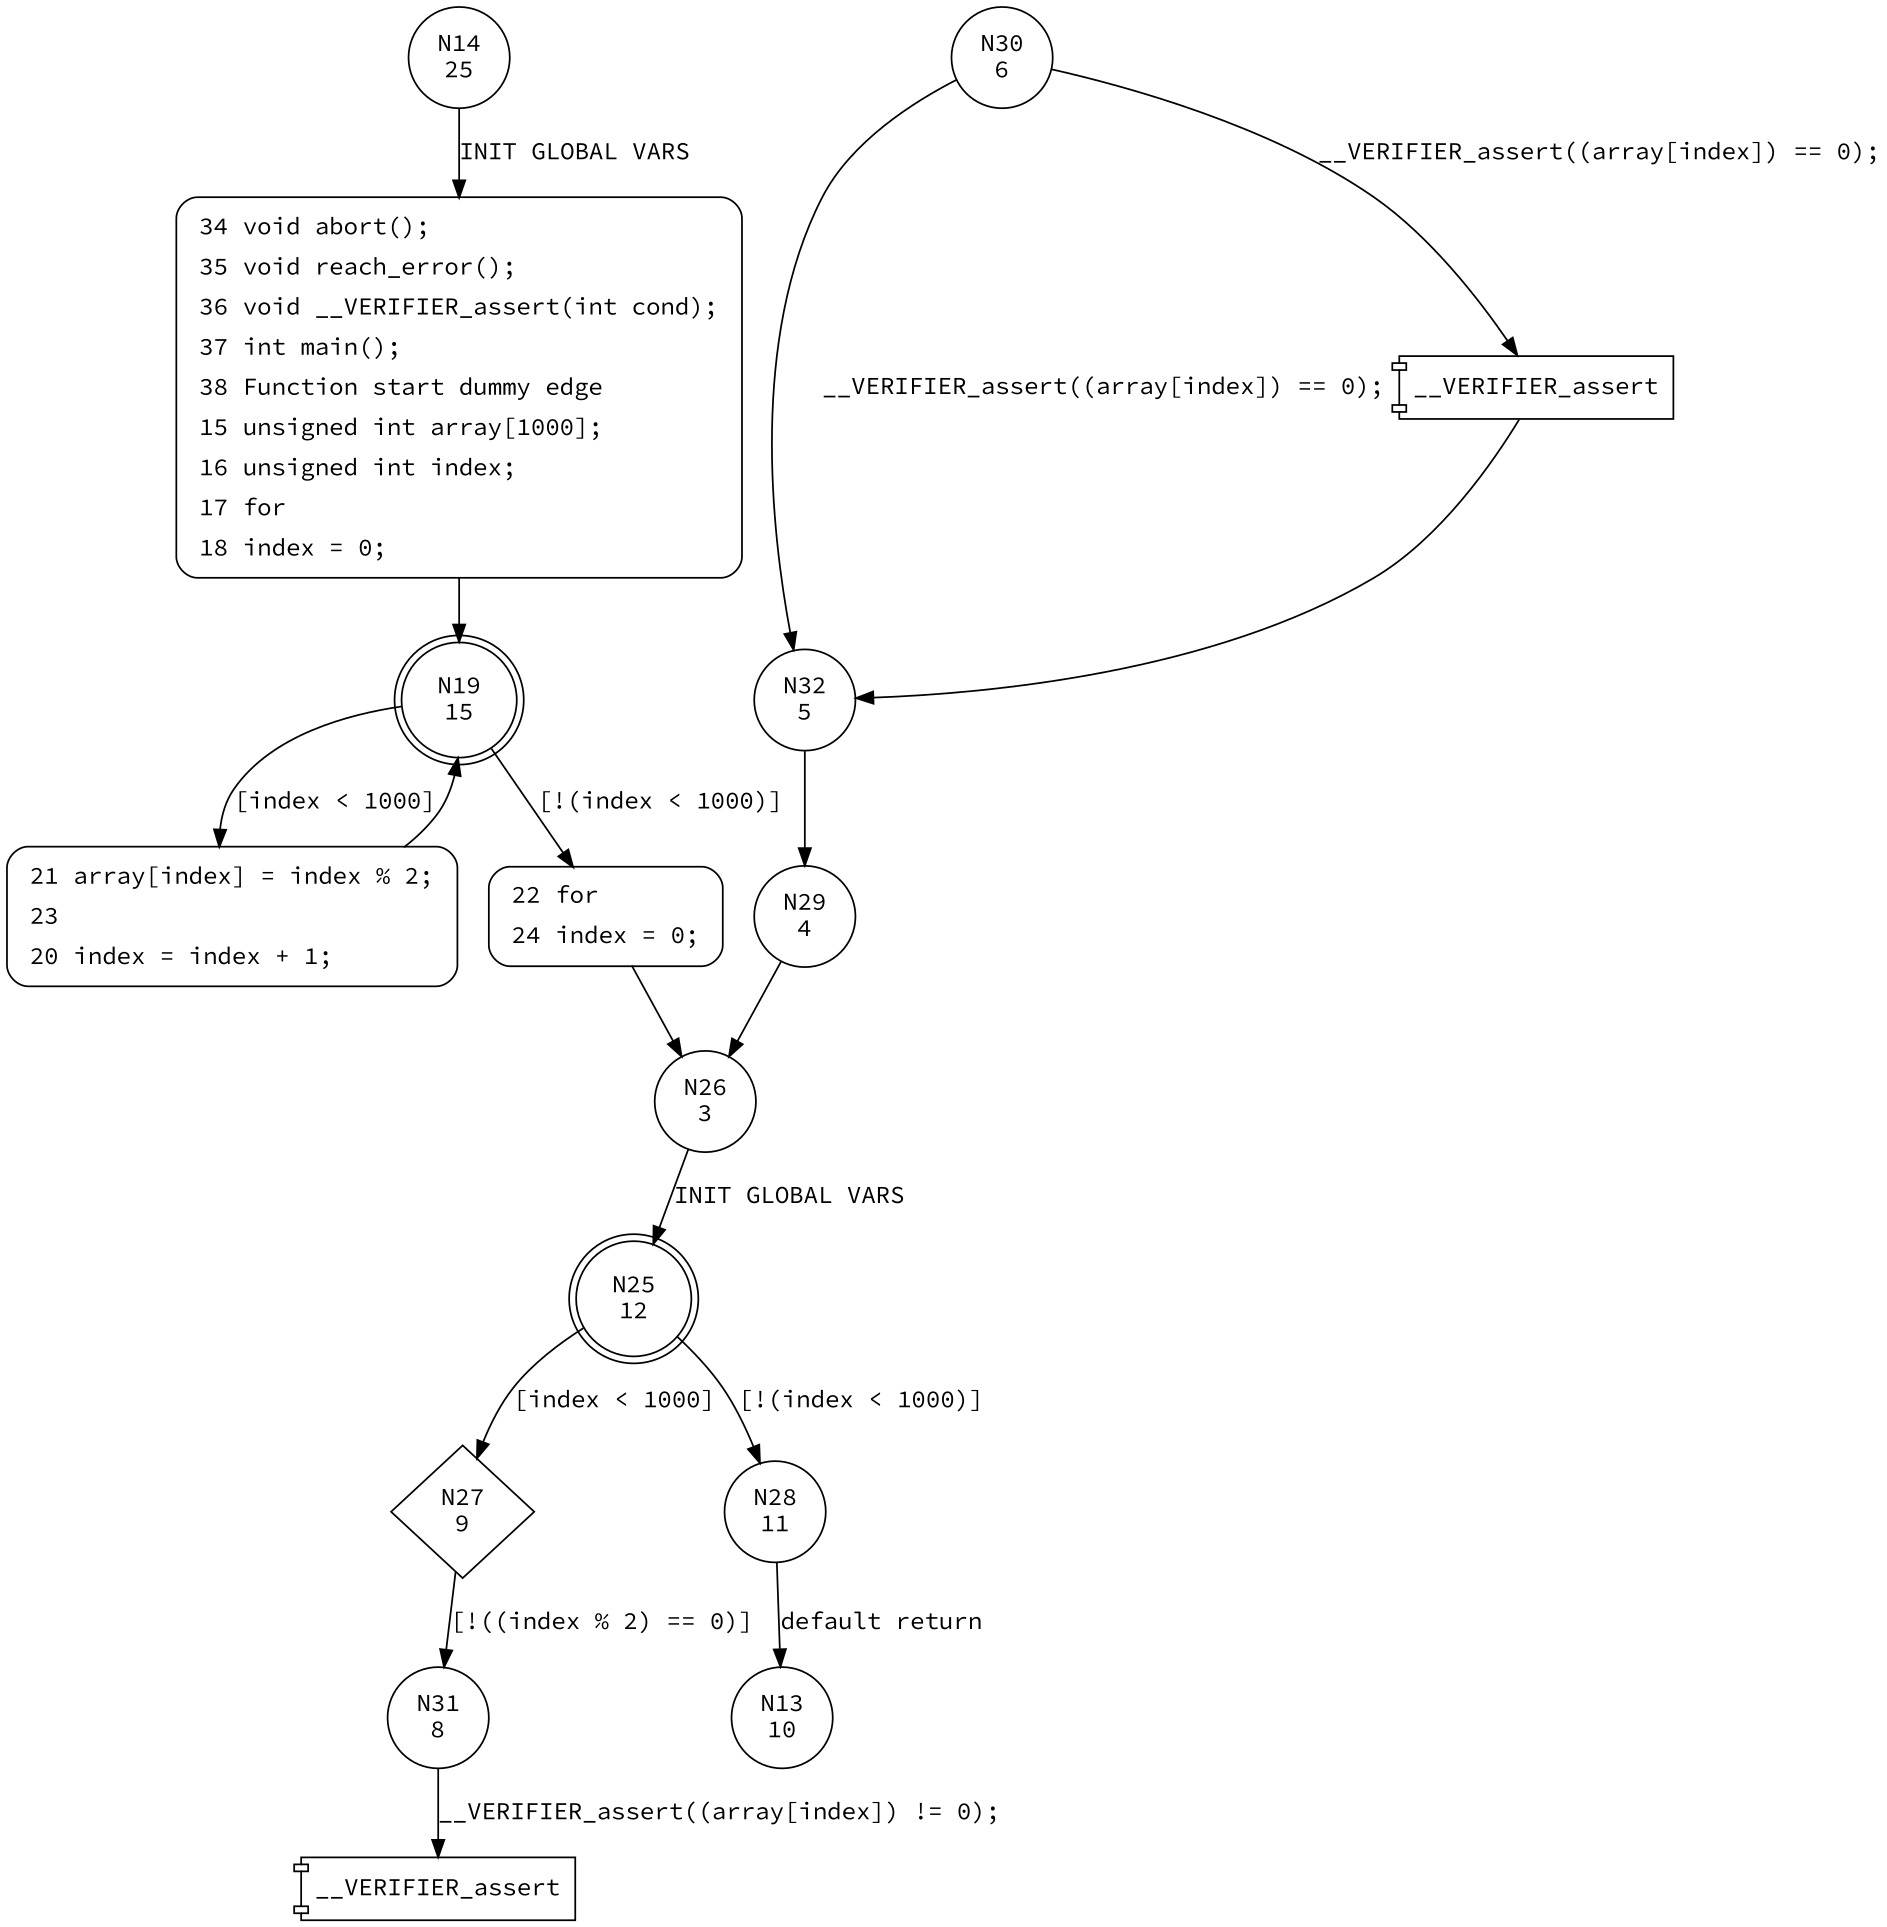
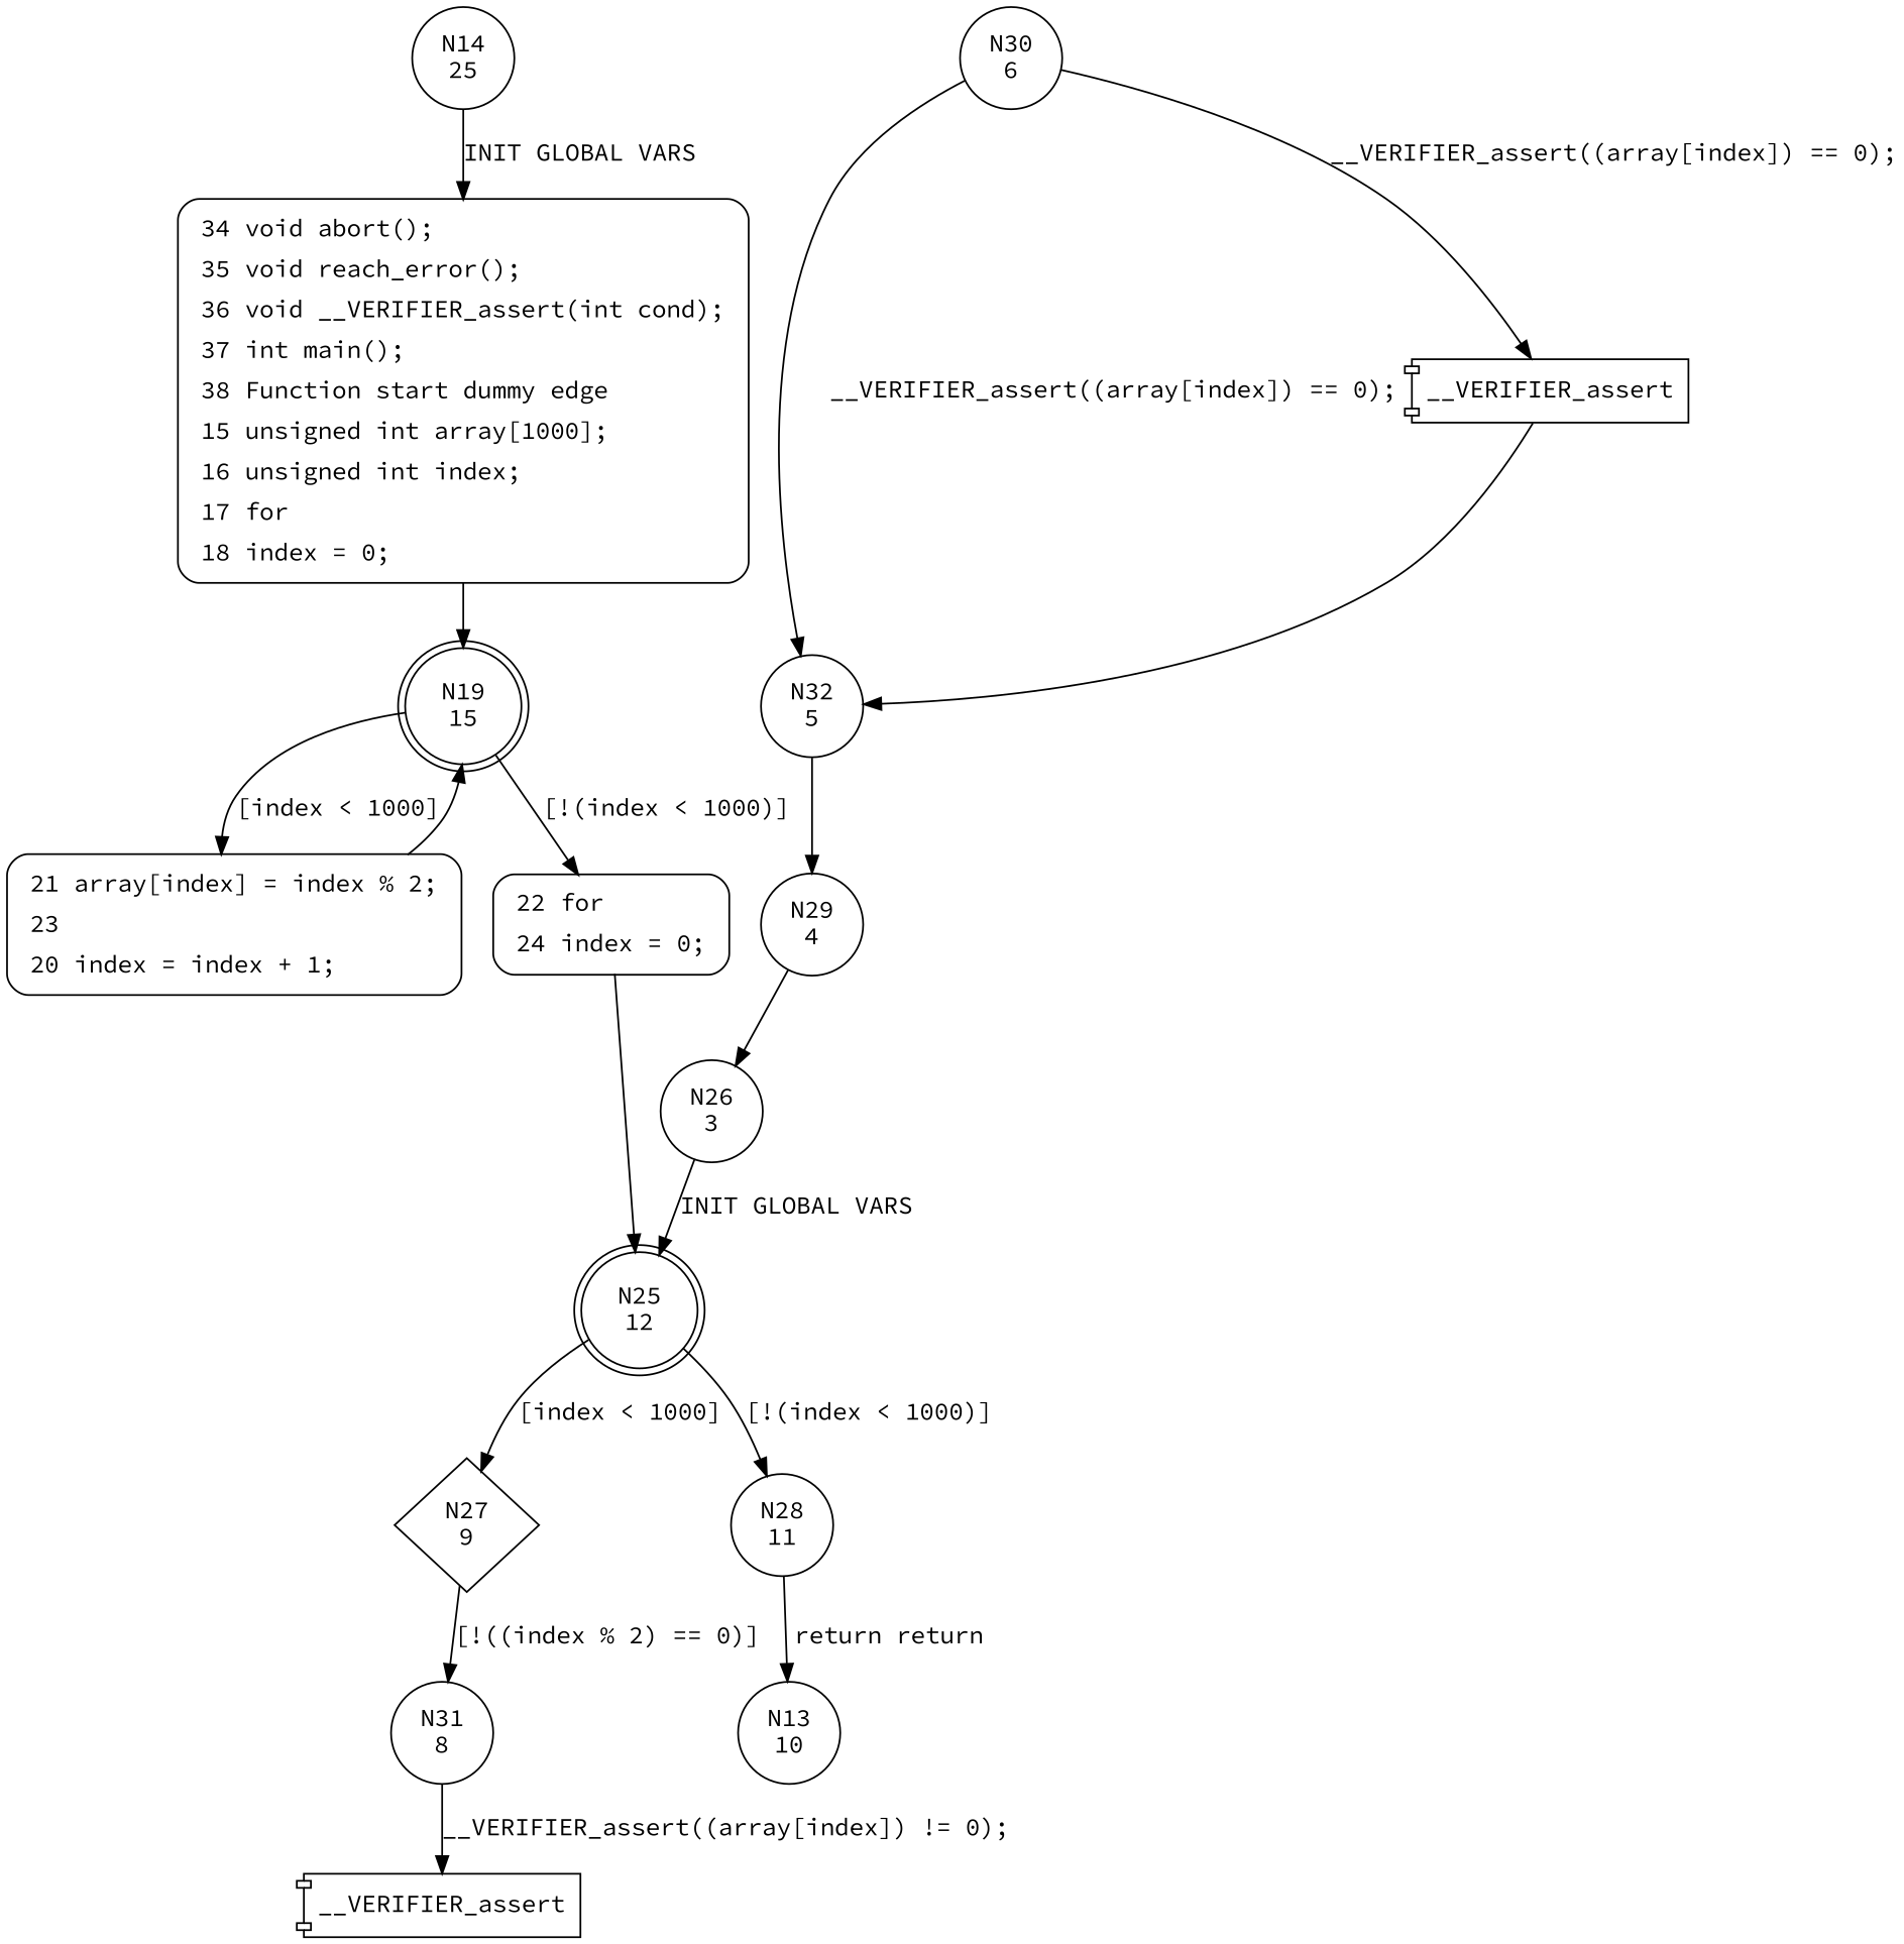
  digraph {
    fontname="Source Code Pro"
    node [fontname="Source Code Pro" shape=circle]
    edge [fontname="Source Code Pro"]
    n1 [label="N14\n25"]
    n2 [fillcolor=white label=<<table border="0" cellborder="0" cellpadding="3" bgcolor="white"><tr><td align="right">34</td><td align="left">void abort();</td></tr><tr><td align="right">35</td><td align="left">void reach_error();</td></tr><tr><td align="right">36</td><td align="left">void __VERIFIER_assert(int cond);</td></tr><tr><td align="right">37</td><td align="left">int main();</td></tr><tr><td align="right">38</td><td align="left">Function start dummy edge</td></tr><tr><td align="right">15</td><td align="left">unsigned int array[1000];</td></tr><tr><td align="right">16</td><td align="left">unsigned int index;</td></tr><tr><td align="right">17</td><td align="left">for</td></tr><tr><td align="right">18</td><td align="left">index = 0;</td></tr></table>> penwidth=1 shape=Mrecord style="filled,bold"]
    n3 [label="N19\n15" shape=doublecircle]
    n4 [fillcolor=white label=<<table border="0" cellborder="0" cellpadding="3" bgcolor="white"><tr><td align="right">21</td><td align="left">array[index] = index % 2;</td></tr><tr><td align="right">23</td><td align="left"></td></tr><tr><td align="right">20</td><td align="left">index = index + 1;</td></tr></table>> penwidth=1 shape=Mrecord style="filled,bold"]
    n5 [fillcolor=white label=<<table border="0" cellborder="0" cellpadding="3" bgcolor="white"><tr><td align="right">22</td><td align="left">for</td></tr><tr><td align="right">24</td><td align="left">index = 0;</td></tr></table>> penwidth=1 shape=Mrecord style="filled,bold"]
    n6 [label="N25\n12" shape=doublecircle]
    n7 [label="N27\n9" shape=diamond]
    n8 [label="N28\n11"]
    n9 [label="N31\n8"]
    n10 [label="N13\n10"]
    n11 [label="N30\n6"]
    n12 [label="N32\n5"]
    n13 [label=__VERIFIER_assert shape=component]
    n14 [label=__VERIFIER_assert shape=component]
    n15 [label="N29\n4"]
    n16 [label="N26\n3"]
    n1 -> n2 [label="INIT GLOBAL VARS"]
    n2 -> n3
    n3 -> n4 [label="[index < 1000]"]
    n3 -> n5 [label="[!(index < 1000)]"]
    n4 -> n3
-   n5 -> n16
+   n5 -> n6
    n6 -> n7 [label="[index < 1000]"]
    n6 -> n8 [label="[!(index < 1000)]"]
    n7 -> n9 [label="[!((index % 2) == 0)]"]
-   n8 -> n10 [label="default return"]
+   n8 -> n10 [label="return return"]
    n9 -> n14 [label="__VERIFIER_assert((array[index]) != 0);"]
    n11 -> n12 [label="__VERIFIER_assert((array[index]) == 0);"]
    n11 -> n13 [label="__VERIFIER_assert((array[index]) == 0);"]
    n12 -> n15
    n13 -> n12
    n15 -> n16
    n16 -> n6 [label="INIT GLOBAL VARS"]
  }
